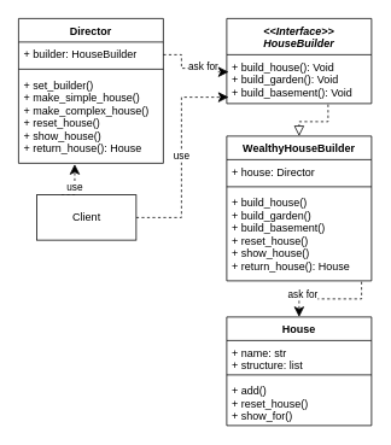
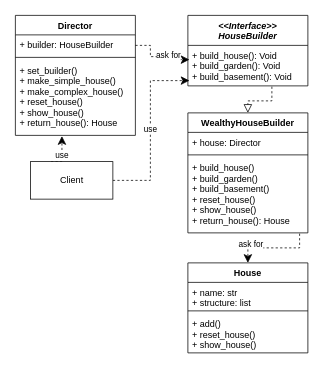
  <mxCell id="0" />
  <mxCell id="1" parent="0" />
  <mxCell id="2" value="&lt;&lt;Interface&gt;&gt;&#10;HouseBuilder" style="swimlane;fontStyle=3;align=center;verticalAlign=top;childLayout=stackLayout;horizontal=1;startSize=40;horizontalStack=0;resizeParent=1;resizeParentMax=0;resizeLast=0;collapsible=1;marginBottom=0;" parent="1" vertex="1"><mxGeometry x="250" y="20" width="160" height="94" as="geometry" /></mxCell>
  <mxCell id="3" value="+ build_house(): Void&#10;+ build_garden(): Void&#10;+ build_basement(): Void" style="text;strokeColor=none;fillColor=none;align=left;verticalAlign=top;spacingLeft=4;spacingRight=4;overflow=hidden;rotatable=0;points=[[0,0.5],[1,0.5]];portConstraint=eastwest;" parent="2" vertex="1"><mxGeometry y="40" width="160" height="54" as="geometry" /></mxCell>
  <mxCell id="4" value="WealthyHouseBuilder" style="swimlane;fontStyle=1;align=center;verticalAlign=top;childLayout=stackLayout;horizontal=1;startSize=26;horizontalStack=0;resizeParent=1;resizeParentMax=0;resizeLast=0;collapsible=1;marginBottom=0;" parent="1" vertex="1"><mxGeometry x="250" y="150" width="160" height="160" as="geometry" /></mxCell>
  <mxCell id="5" value="+ house: Director" style="text;strokeColor=none;fillColor=none;align=left;verticalAlign=top;spacingLeft=4;spacingRight=4;overflow=hidden;rotatable=0;points=[[0,0.5],[1,0.5]];portConstraint=eastwest;" parent="4" vertex="1"><mxGeometry y="26" width="160" height="26" as="geometry" /></mxCell>
  <mxCell id="6" value="" style="line;strokeWidth=1;fillColor=none;align=left;verticalAlign=middle;spacingTop=-1;spacingLeft=3;spacingRight=3;rotatable=0;labelPosition=right;points=[];portConstraint=eastwest;" parent="4" vertex="1"><mxGeometry y="52" width="160" height="8" as="geometry" /></mxCell>
  <mxCell id="7" value="+ build_house()&#10;+ build_garden()&#10;+ build_basement()&#10;+ reset_house()&#10;+ show_house()&#10;+ return_house(): House" style="text;strokeColor=none;fillColor=none;align=left;verticalAlign=top;spacingLeft=4;spacingRight=4;overflow=hidden;rotatable=0;points=[[0,0.5],[1,0.5]];portConstraint=eastwest;" parent="4" vertex="1"><mxGeometry y="60" width="160" height="100" as="geometry" /></mxCell>
  <mxCell id="8" style="edgeStyle=orthogonalEdgeStyle;rounded=0;orthogonalLoop=1;jettySize=auto;html=1;exitX=0.7;exitY=1.019;exitDx=0;exitDy=0;exitPerimeter=0;dashed=1;endArrow=block;endFill=0;endSize=9;startSize=9;" parent="1" source="3" target="4" edge="1"><mxGeometry relative="1" as="geometry" /></mxCell>
  <mxCell id="9" value="House" style="swimlane;fontStyle=1;align=center;verticalAlign=top;childLayout=stackLayout;horizontal=1;startSize=26;horizontalStack=0;resizeParent=1;resizeParentMax=0;resizeLast=0;collapsible=1;marginBottom=0;" parent="1" vertex="1"><mxGeometry x="250" y="350" width="160" height="120" as="geometry" /></mxCell>
  <mxCell id="10" value="+ name: str&#10;+ structure: list" style="text;strokeColor=none;fillColor=none;align=left;verticalAlign=top;spacingLeft=4;spacingRight=4;overflow=hidden;rotatable=0;points=[[0,0.5],[1,0.5]];portConstraint=eastwest;" parent="9" vertex="1"><mxGeometry y="26" width="160" height="34" as="geometry" /></mxCell>
  <mxCell id="11" value="" style="line;strokeWidth=1;fillColor=none;align=left;verticalAlign=middle;spacingTop=-1;spacingLeft=3;spacingRight=3;rotatable=0;labelPosition=right;points=[];portConstraint=eastwest;" parent="9" vertex="1"><mxGeometry y="60" width="160" height="8" as="geometry" /></mxCell>
- <mxCell id="12" value="+ add()&#10;+ reset_house()&#10;+ show_for()" style="text;strokeColor=none;fillColor=none;align=left;verticalAlign=top;spacingLeft=4;spacingRight=4;overflow=hidden;rotatable=0;points=[[0,0.5],[1,0.5]];portConstraint=eastwest;" parent="9" vertex="1"><mxGeometry y="68" width="160" height="52" as="geometry" /></mxCell>
+ <mxCell id="12" value="+ add()&#10;+ reset_house()&#10;+ show_house()" style="text;strokeColor=none;fillColor=none;align=left;verticalAlign=top;spacingLeft=4;spacingRight=4;overflow=hidden;rotatable=0;points=[[0,0.5],[1,0.5]];portConstraint=eastwest;" parent="9" vertex="1"><mxGeometry y="68" width="160" height="52" as="geometry" /></mxCell>
  <mxCell id="13" style="edgeStyle=orthogonalEdgeStyle;rounded=0;orthogonalLoop=1;jettySize=auto;html=1;exitX=0.931;exitY=1.01;exitDx=0;exitDy=0;exitPerimeter=0;dashed=1;endArrow=classic;endFill=1;endSize=9;startSize=9;" parent="1" source="7" edge="1"><mxGeometry relative="1" as="geometry"><mxPoint x="372" y="121.026" as="sourcePoint" /><mxPoint x="330" y="350" as="targetPoint" /><Array as="points"><mxPoint x="399" y="330" /><mxPoint x="330" y="330" /></Array></mxGeometry></mxCell>
  <mxCell id="14" value="ask for" style="edgeLabel;html=1;align=center;verticalAlign=middle;resizable=0;points=[];" parent="13" vertex="1" connectable="0"><mxGeometry x="0.241" y="-2" relative="1" as="geometry"><mxPoint x="-17.96" y="-4" as="offset" /></mxGeometry></mxCell>
  <mxCell id="15" value="Director" style="swimlane;fontStyle=1;align=center;verticalAlign=top;childLayout=stackLayout;horizontal=1;startSize=26;horizontalStack=0;resizeParent=1;resizeParentMax=0;resizeLast=0;collapsible=1;marginBottom=0;" parent="1" vertex="1"><mxGeometry x="20" y="20" width="160" height="160" as="geometry" /></mxCell>
  <mxCell id="16" value="+ builder: HouseBuilder " style="text;strokeColor=none;fillColor=none;align=left;verticalAlign=top;spacingLeft=4;spacingRight=4;overflow=hidden;rotatable=0;points=[[0,0.5],[1,0.5]];portConstraint=eastwest;" parent="15" vertex="1"><mxGeometry y="26" width="160" height="26" as="geometry" /></mxCell>
  <mxCell id="17" value="" style="line;strokeWidth=1;fillColor=none;align=left;verticalAlign=middle;spacingTop=-1;spacingLeft=3;spacingRight=3;rotatable=0;labelPosition=right;points=[];portConstraint=eastwest;" parent="15" vertex="1"><mxGeometry y="52" width="160" height="8" as="geometry" /></mxCell>
  <mxCell id="18" style="edgeStyle=orthogonalEdgeStyle;rounded=0;orthogonalLoop=1;jettySize=auto;html=1;exitX=0.931;exitY=1.01;exitDx=0;exitDy=0;exitPerimeter=0;dashed=1;endArrow=classic;endFill=1;endSize=9;startSize=9;entryX=0.013;entryY=0.352;entryDx=0;entryDy=0;entryPerimeter=0;" parent="15" target="3" edge="1"><mxGeometry relative="1" as="geometry"><mxPoint x="159.96" y="40" as="sourcePoint" /><mxPoint x="91" y="79" as="targetPoint" /><Array as="points"><mxPoint x="180" y="40" /><mxPoint x="180" y="55" /><mxPoint x="220" y="55" /><mxPoint x="220" y="59" /></Array></mxGeometry></mxCell>
  <mxCell id="19" value="ask for" style="edgeLabel;html=1;align=center;verticalAlign=middle;resizable=0;points=[];" parent="18" vertex="1" connectable="0"><mxGeometry x="0.241" y="-2" relative="1" as="geometry"><mxPoint x="1.04" y="-5" as="offset" /></mxGeometry></mxCell>
  <mxCell id="20" value="+ set_builder()&#10;+ make_simple_house()&#10;+ make_complex_house()&#10;+ reset_house()&#10;+ show_house()&#10;+ return_house(): House" style="text;strokeColor=none;fillColor=none;align=left;verticalAlign=top;spacingLeft=4;spacingRight=4;overflow=hidden;rotatable=0;points=[[0,0.5],[1,0.5]];portConstraint=eastwest;" parent="15" vertex="1"><mxGeometry y="60" width="160" height="100" as="geometry" /></mxCell>
  <mxCell id="21" value="use" style="edgeStyle=orthogonalEdgeStyle;rounded=0;orthogonalLoop=1;jettySize=auto;html=1;exitX=0.25;exitY=0;exitDx=0;exitDy=0;entryX=0.388;entryY=1.01;entryDx=0;entryDy=0;entryPerimeter=0;dashed=1;startSize=9;endArrow=classic;endFill=1;endSize=9;" parent="1" source="23" target="20" edge="1"><mxGeometry relative="1" as="geometry" /></mxCell>
  <mxCell id="22" value="use" style="edgeStyle=orthogonalEdgeStyle;rounded=0;orthogonalLoop=1;jettySize=auto;html=1;exitX=1;exitY=0.5;exitDx=0;exitDy=0;entryX=0.013;entryY=0.87;entryDx=0;entryDy=0;entryPerimeter=0;dashed=1;startSize=9;endArrow=classic;endFill=1;endSize=9;" parent="1" source="23" target="3" edge="1"><mxGeometry relative="1" as="geometry" /></mxCell>
  <mxCell id="23" value="Client" style="html=1;" parent="1" vertex="1"><mxGeometry x="40" y="215" width="110" height="50" as="geometry" /></mxCell>
